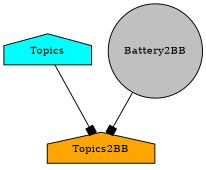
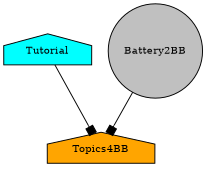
  digraph {
    fontname="DejaVu Serif"
    node [fontcolor=black fontname="DejaVu Serif" fontsize=11 shape=house style=filled]
    edge [arrowhead=box fontname="DejaVu Serif"]
-   Tutorial [fillcolor=cyan label=Topics]
-   Topics2BB [fillcolor=orange]
+   Tutorial [fillcolor=cyan]
+   Topics2BB [fillcolor=orange label=Topics4BB]
    Battery2BB [fillcolor=gray shape=circle]
    Tutorial -> Topics2BB
    Battery2BB -> Topics2BB
  }
